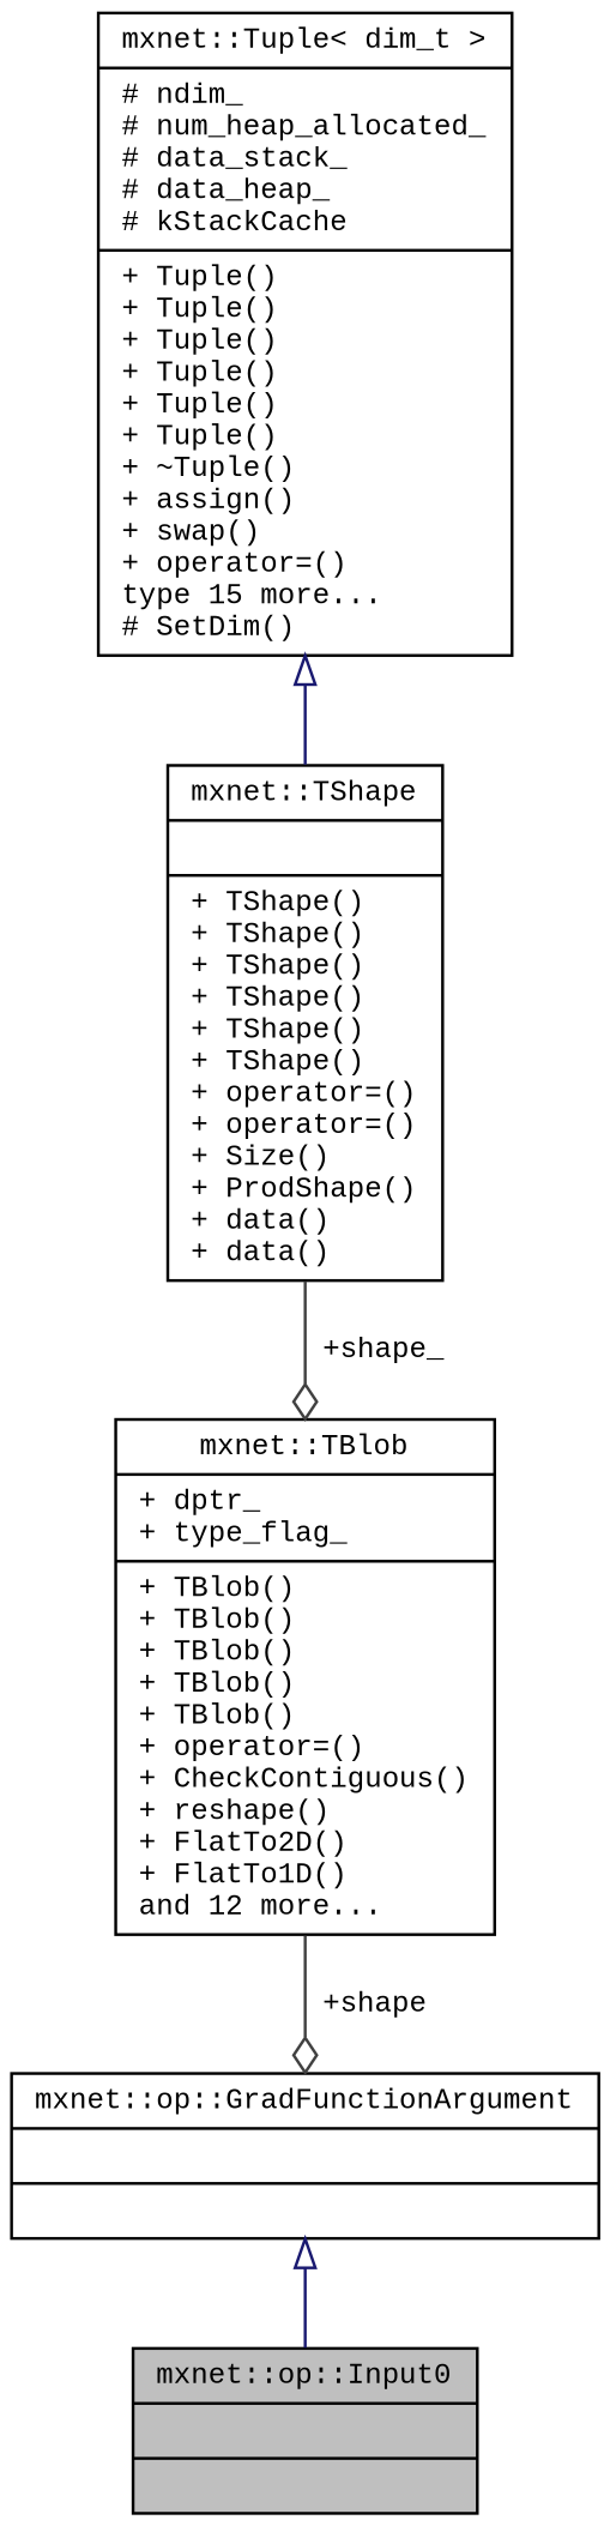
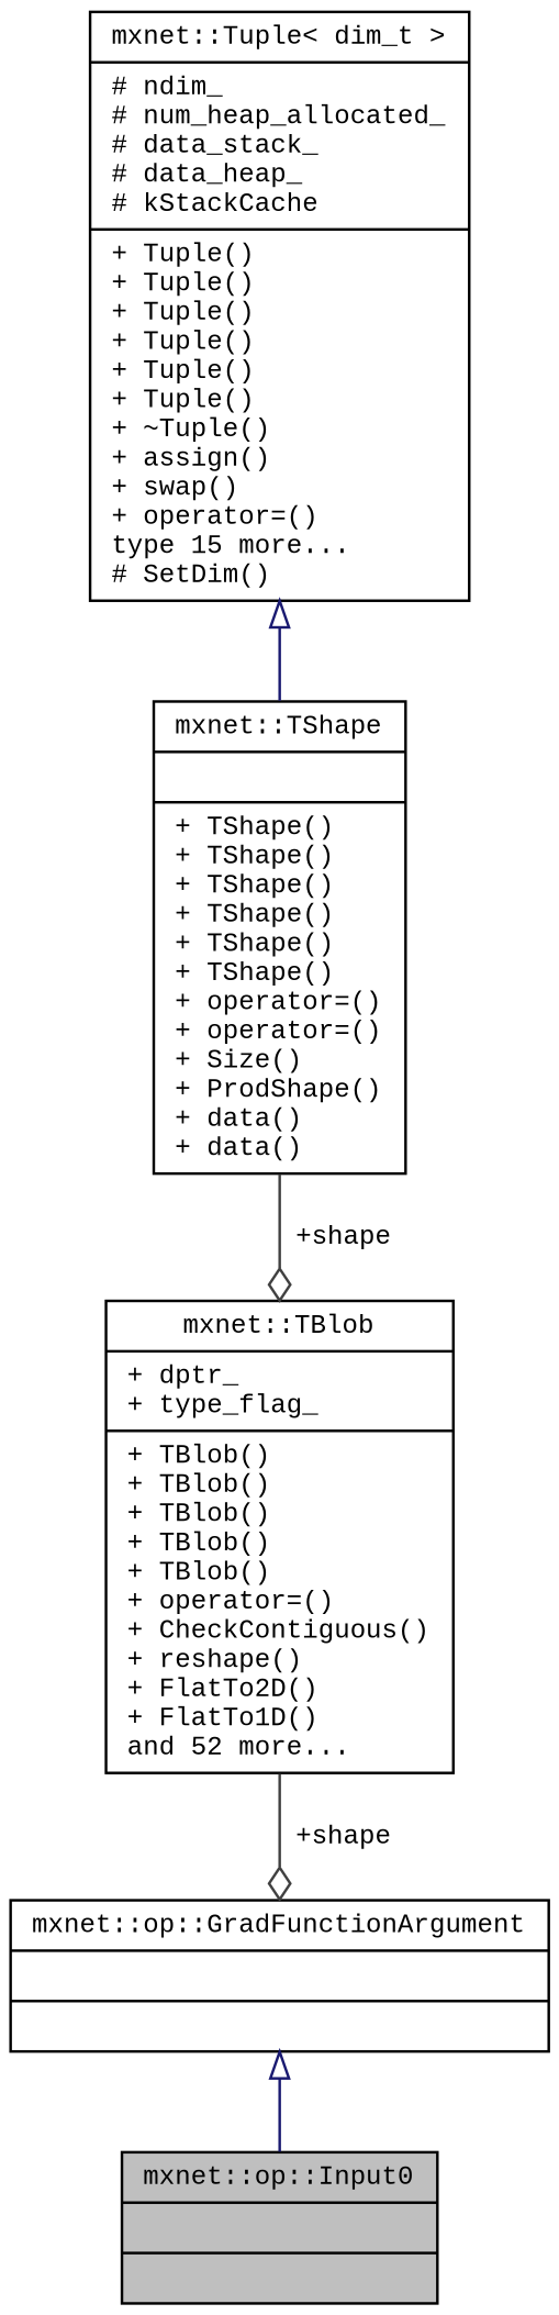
  digraph {
    fontname="Liberation Mono"
    node [color=black fillcolor=white fontname="Liberation Mono" fontsize=10 shape=record style=filled]
    edge [color=midnightblue fontname="Liberation Mono" fontsize=10 labelfontname=Helvetica labelfontsize=10 style=solid]
    n1 [fillcolor=grey75 fontcolor=black height=0.2 label="{mxnet::op::Input0\n||}" width=0.4]
    n2 [height=0.2 label="{mxnet::op::GradFunctionArgument\n||}" width=0.4]
-   n3 [height=0.2 label="{mxnet::TBlob\n|+ dptr_\l+ type_flag_\l|+ TBlob()\l+ TBlob()\l+ TBlob()\l+ TBlob()\l+ TBlob()\l+ operator=()\l+ CheckContiguous()\l+ reshape()\l+ FlatTo2D()\l+ FlatTo1D()\land 12 more...\l}" width=0.4]
+   n3 [height=0.2 label="{mxnet::TBlob\n|+ dptr_\l+ type_flag_\l|+ TBlob()\l+ TBlob()\l+ TBlob()\l+ TBlob()\l+ TBlob()\l+ operator=()\l+ CheckContiguous()\l+ reshape()\l+ FlatTo2D()\l+ FlatTo1D()\land 52 more...\l}" width=0.4]
    n4 [height=0.2 label="{mxnet::TShape\n||+ TShape()\l+ TShape()\l+ TShape()\l+ TShape()\l+ TShape()\l+ TShape()\l+ operator=()\l+ operator=()\l+ Size()\l+ ProdShape()\l+ data()\l+ data()\l}" width=0.4]
    n5 [height=0.2 label="{mxnet::Tuple\< dim_t \>\n|# ndim_\l# num_heap_allocated_\l# data_stack_\l# data_heap_\l# kStackCache\l|+ Tuple()\l+ Tuple()\l+ Tuple()\l+ Tuple()\l+ Tuple()\l+ Tuple()\l+ ~Tuple()\l+ assign()\l+ swap()\l+ operator=()\ltype 15 more...\l# SetDim()\l}" width=0.4]
    n2 -> n1 [arrowtail=onormal dir=back]
    n3 -> n2 [arrowhead=odiamond color=grey25 label=" +shape"]
-   n4 -> n3 [arrowhead=odiamond color=grey25 label=" +shape_"]
+   n4 -> n3 [arrowhead=odiamond color=grey25 label=" +shape"]
    n5 -> n4 [arrowtail=onormal dir=back]
  }
